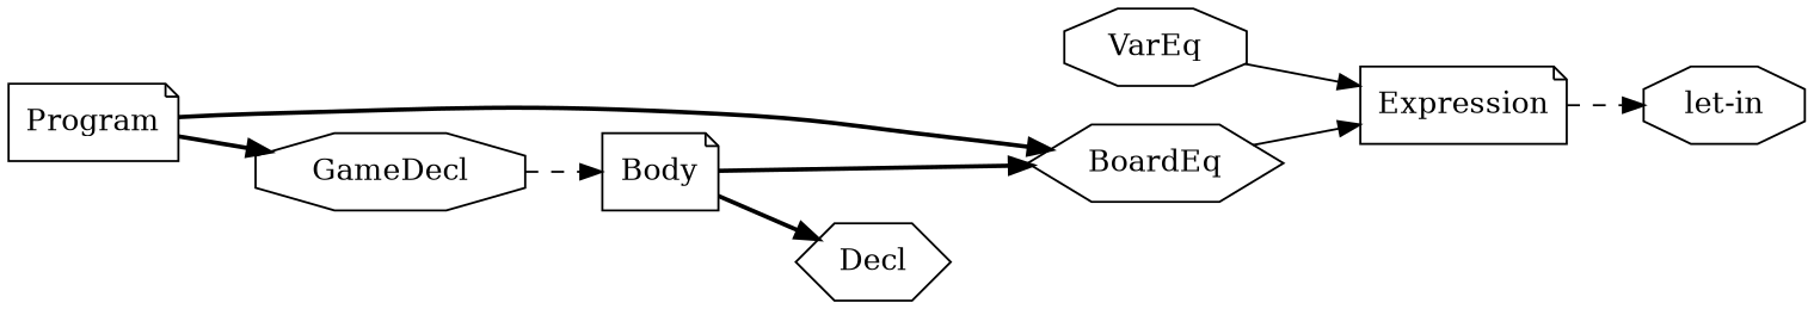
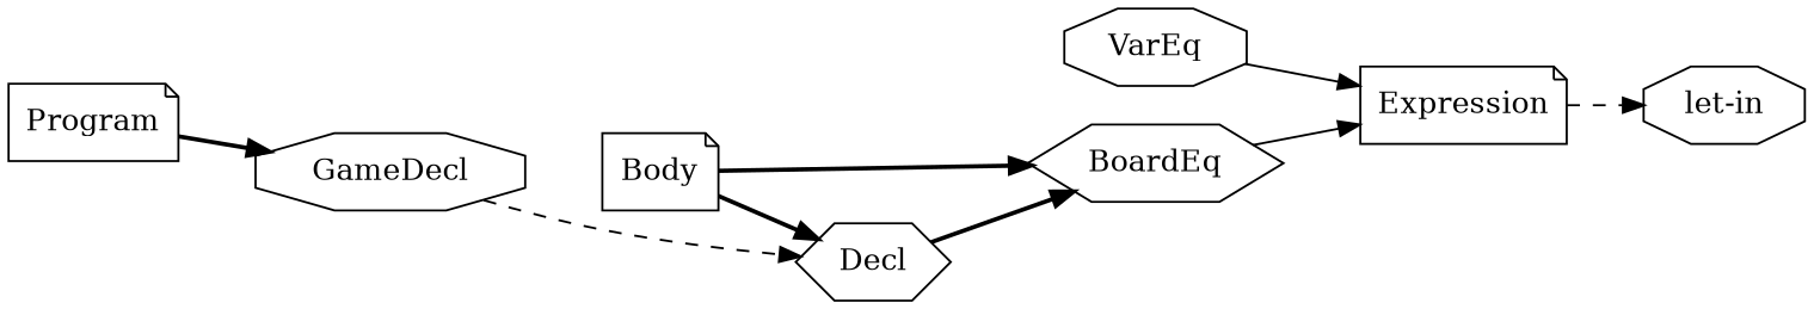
  digraph {
    rankdir=LR
    node [shape=note]
    edge [style=bold]
    n1 [label=BoardEq shape=hexagon]
    n2 [label=Expression]
    n3 [label="let-in" shape=octagon]
    n4 [label=Body]
    n5 [label=Decl shape=hexagon]
    n6 [label=VarEq shape=octagon]
    n7 [label=GameDecl shape=octagon]
    n8 [label=Program]
    n1 -> n2 [style=solid]
    n2 -> n3 [style=dashed]
    n4 -> n1
    n4 -> n5
-   n8 -> n1
+   n5 -> n1
    n6 -> n2 [style=solid]
-   n7 -> n4 [style=dashed]
+   n7 -> n5 [style=dashed]
    n8 -> n7
  }
